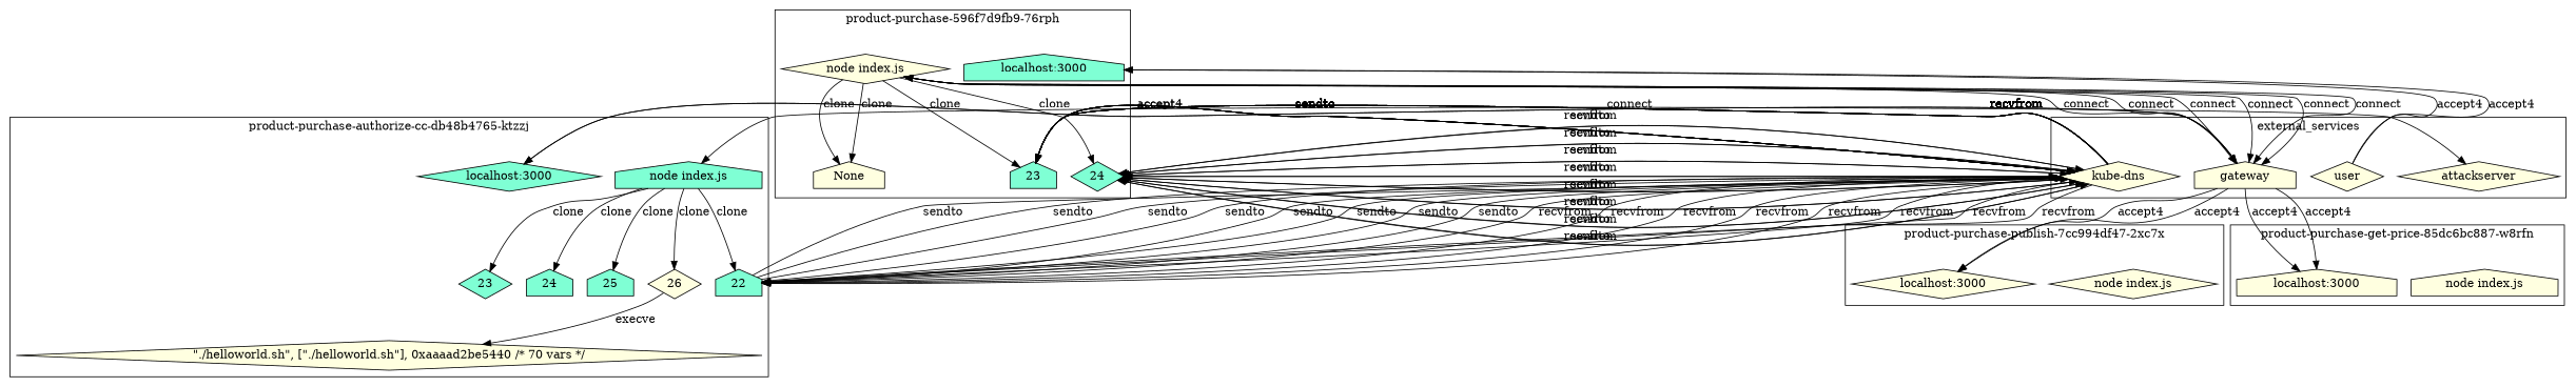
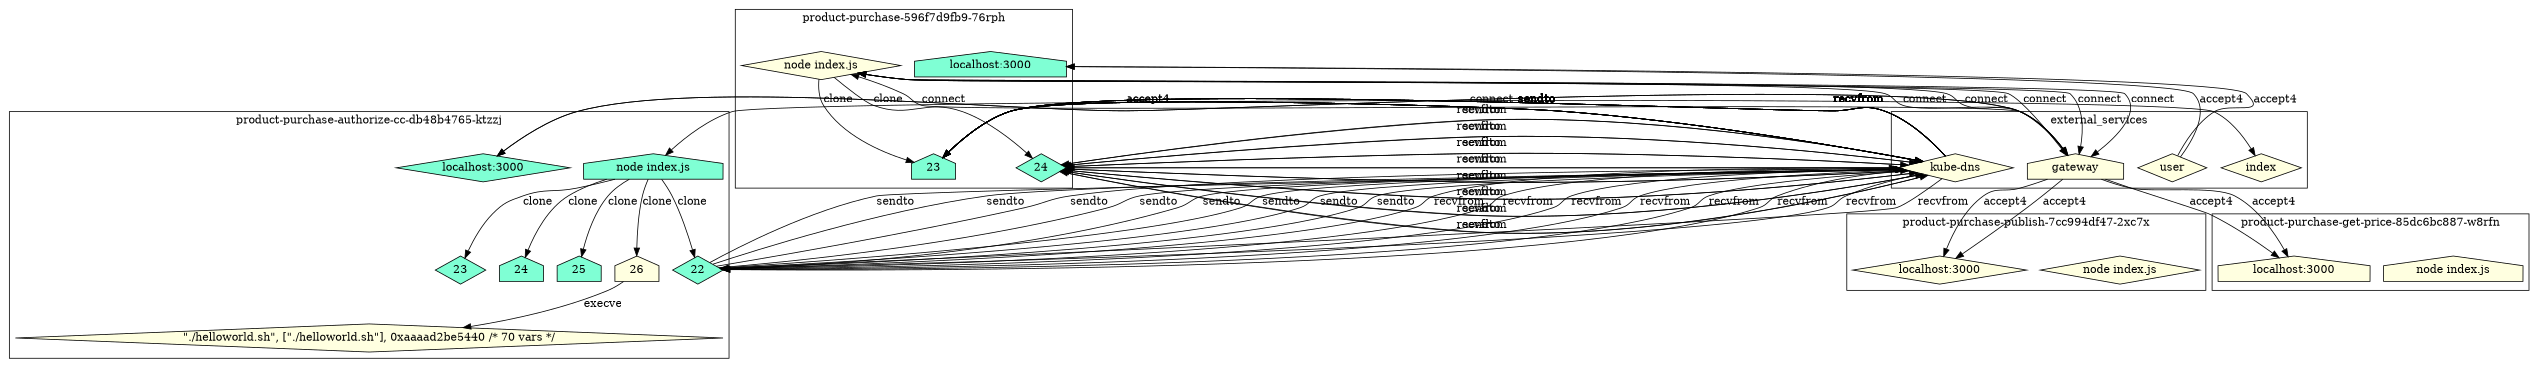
  digraph {
    node [fillcolor=lightyellow shape=diamond style=filled]
    n1 [fillcolor=aquamarine label="node index.js" shape=house]
-   n2 [fillcolor=aquamarine label=22 shape=house]
+   n2 [fillcolor=aquamarine label=22]
    n3 [fillcolor=aquamarine label=23]
    n4 [fillcolor=aquamarine label=24 shape=house]
    n5 [fillcolor=aquamarine label=25 shape=house]
-   n6 [label=26]
+   n6 [label=26 shape=house]
    n7 [fillcolor=aquamarine label="localhost:3000"]
    n8 [label="\"./helloworld.sh\", [\"./helloworld.sh\"], 0xaaaad2be5440 /* 70 vars */"]
    n9 [label="node index.js"]
    n10 [label="localhost:3000"]
    n11 [label="node index.js"]
-   None [shape=house]
    n13 [fillcolor=aquamarine label=23 shape=house]
    n14 [fillcolor=aquamarine label=24]
    n15 [fillcolor=aquamarine label="localhost:3000" shape=house]
    n16 [label="node index.js" shape=house]
    n17 [label="localhost:3000" shape=house]
-   n18 [label=attackserver]
+   n18 [label=index]
    n19 [label="kube-dns"]
    n20 [label=gateway shape=house]
    user
    subgraph cluster_1 {
      label=" product-purchase-authorize-cc-db48b4765-ktzzj "
      n1
      n2
      n3
      n4
      n5
      n6
      n7
      n8
    }
    subgraph cluster_2 {
      label=" product-purchase-publish-7cc994df47-2xc7x "
      n9
      n10
    }
    subgraph cluster_3 {
      label=" product-purchase-596f7d9fb9-76rph "
      n11
-     None
      n13
      n14
      n15
    }
    subgraph cluster_4 {
      label=" product-purchase-get-price-85dc6bc887-w8rfn "
      n16
      n17
    }
    subgraph cluster_5 {
      label=external_services
      n18
      n19
      n20
      user
    }
    n1 -> n2 [label=clone]
    n1 -> n3 [label=clone]
    n1 -> n4 [label=clone]
    n1 -> n5 [label=clone]
    n1 -> n6 [label=clone]
    n1 -> n18 [dir=both label=connect]
    n2 -> n19 [label=sendto]
    n2 -> n19 [label=sendto]
    n2 -> n19 [label=sendto]
    n2 -> n19 [label=sendto]
    n2 -> n19 [label=sendto]
    n2 -> n19 [label=sendto]
    n2 -> n19 [label=sendto]
    n2 -> n19 [label=sendto]
    n6 -> n8 [label=execve]
-   n11 -> None [label=clone]
-   n11 -> None [label=clone]
    n11 -> n13 [label=clone]
    n11 -> n14 [label=clone]
    n11 -> n20 [dir=both label=connect]
    n11 -> n20 [dir=both label=connect]
    n11 -> n20 [dir=both label=connect]
    n11 -> n20 [dir=both label=connect]
    n11 -> n20 [dir=both label=connect]
    n11 -> n20 [dir=both label=connect]
    n13 -> n19 [label=sendto]
    n13 -> n19 [label=sendto]
    n13 -> n19 [label=sendto]
    n13 -> n19 [label=sendto]
    n13 -> n19 [label=sendto]
    n13 -> n19 [label=sendto]
    n13 -> n19 [label=sendto]
    n13 -> n19 [label=sendto]
    n14 -> n19 [label=sendto]
    n14 -> n19 [label=sendto]
    n14 -> n19 [label=sendto]
    n14 -> n19 [label=sendto]
    n14 -> n19 [label=sendto]
    n14 -> n19 [label=sendto]
    n14 -> n19 [label=sendto]
    n14 -> n19 [label=sendto]
    n19 -> n2 [label=recvfrom]
    n19 -> n2 [label=recvfrom]
    n19 -> n2 [label=recvfrom]
    n19 -> n2 [label=recvfrom]
    n19 -> n2 [label=recvfrom]
    n19 -> n2 [label=recvfrom]
    n19 -> n2 [label=recvfrom]
    n19 -> n2 [label=recvfrom]
    n19 -> n13 [label=recvfrom]
    n19 -> n13 [label=recvfrom]
    n19 -> n13 [label=recvfrom]
    n19 -> n13 [label=recvfrom]
    n19 -> n13 [label=recvfrom]
    n19 -> n13 [label=recvfrom]
    n19 -> n13 [label=recvfrom]
    n19 -> n13 [label=recvfrom]
    n19 -> n14 [label=recvfrom]
    n19 -> n14 [label=recvfrom]
    n19 -> n14 [label=recvfrom]
    n19 -> n14 [label=recvfrom]
    n19 -> n14 [label=recvfrom]
    n19 -> n14 [label=recvfrom]
    n19 -> n14 [label=recvfrom]
    n19 -> n14 [label=recvfrom]
    n20 -> n7 [label=accept4]
    n20 -> n7 [label=accept4]
    n20 -> n10 [label=accept4]
    n20 -> n10 [label=accept4]
    n20 -> n17 [label=accept4]
    n20 -> n17 [label=accept4]
    user -> n15 [label=accept4]
    user -> n15 [label=accept4]
  }
